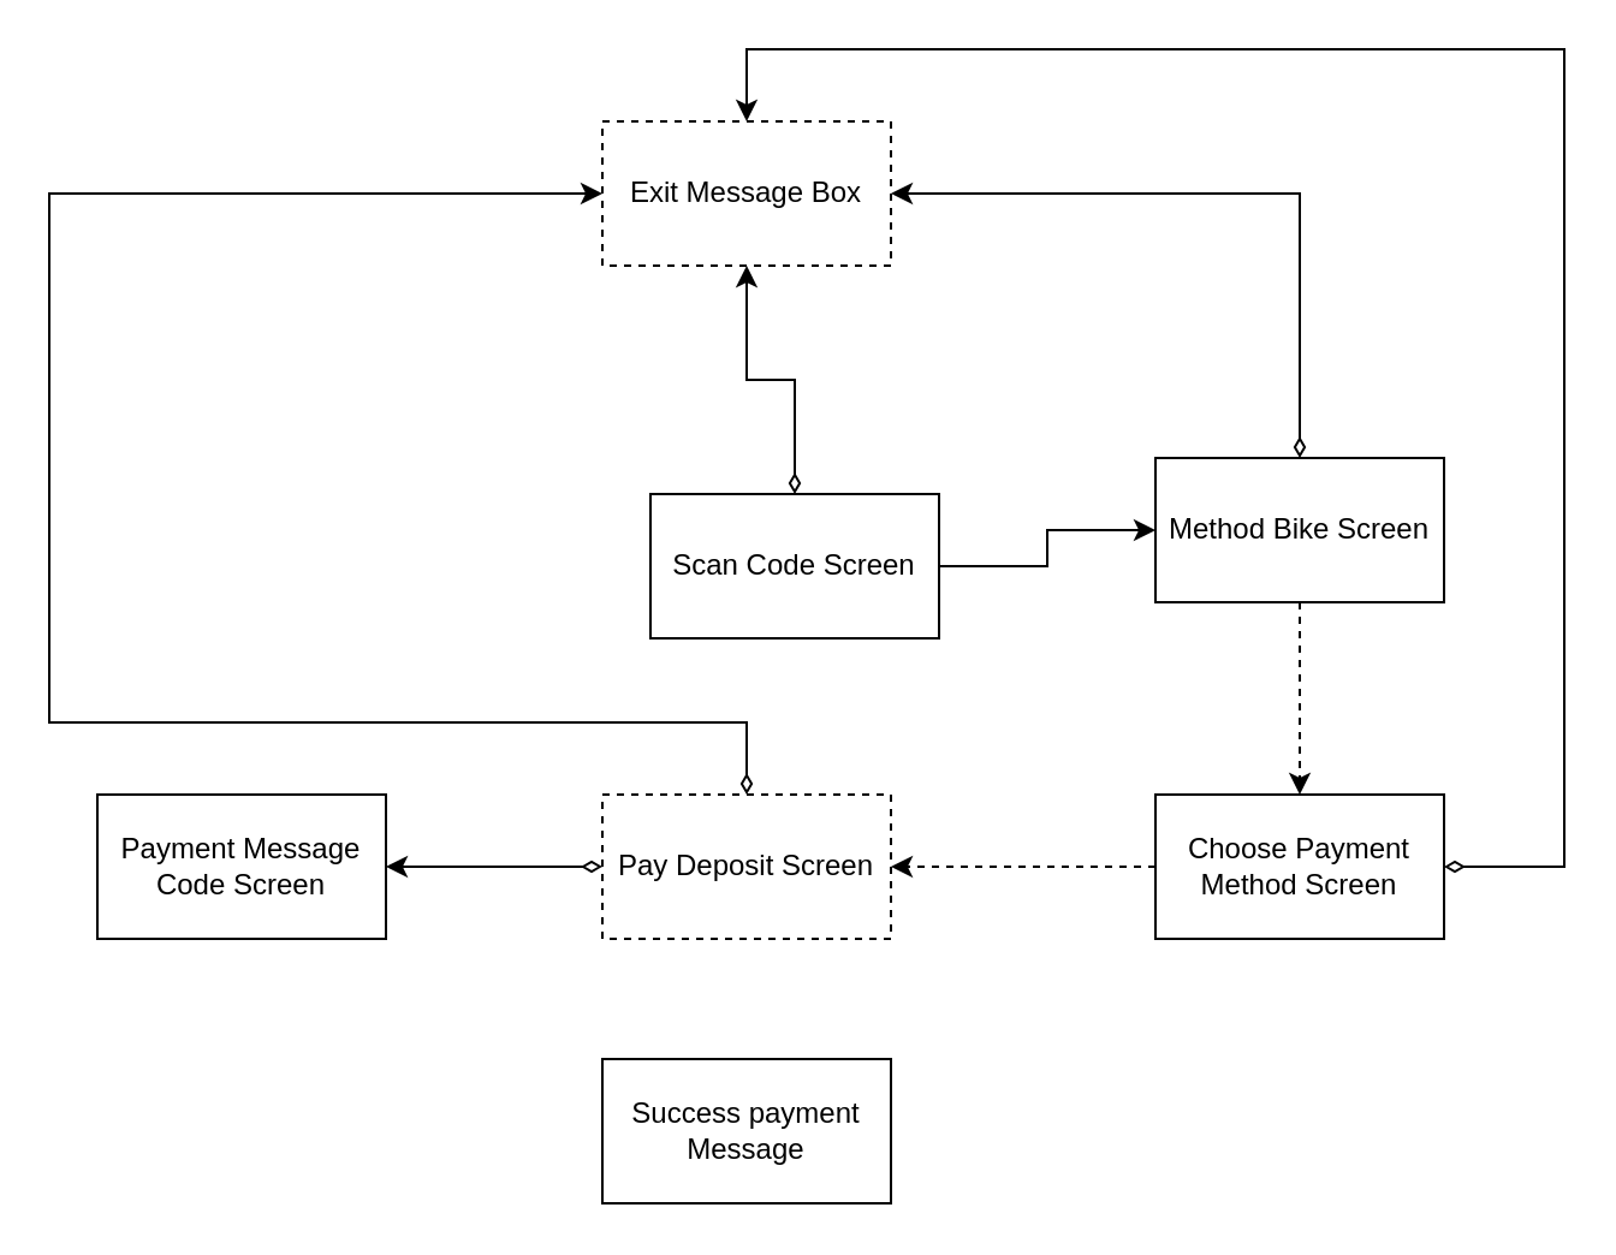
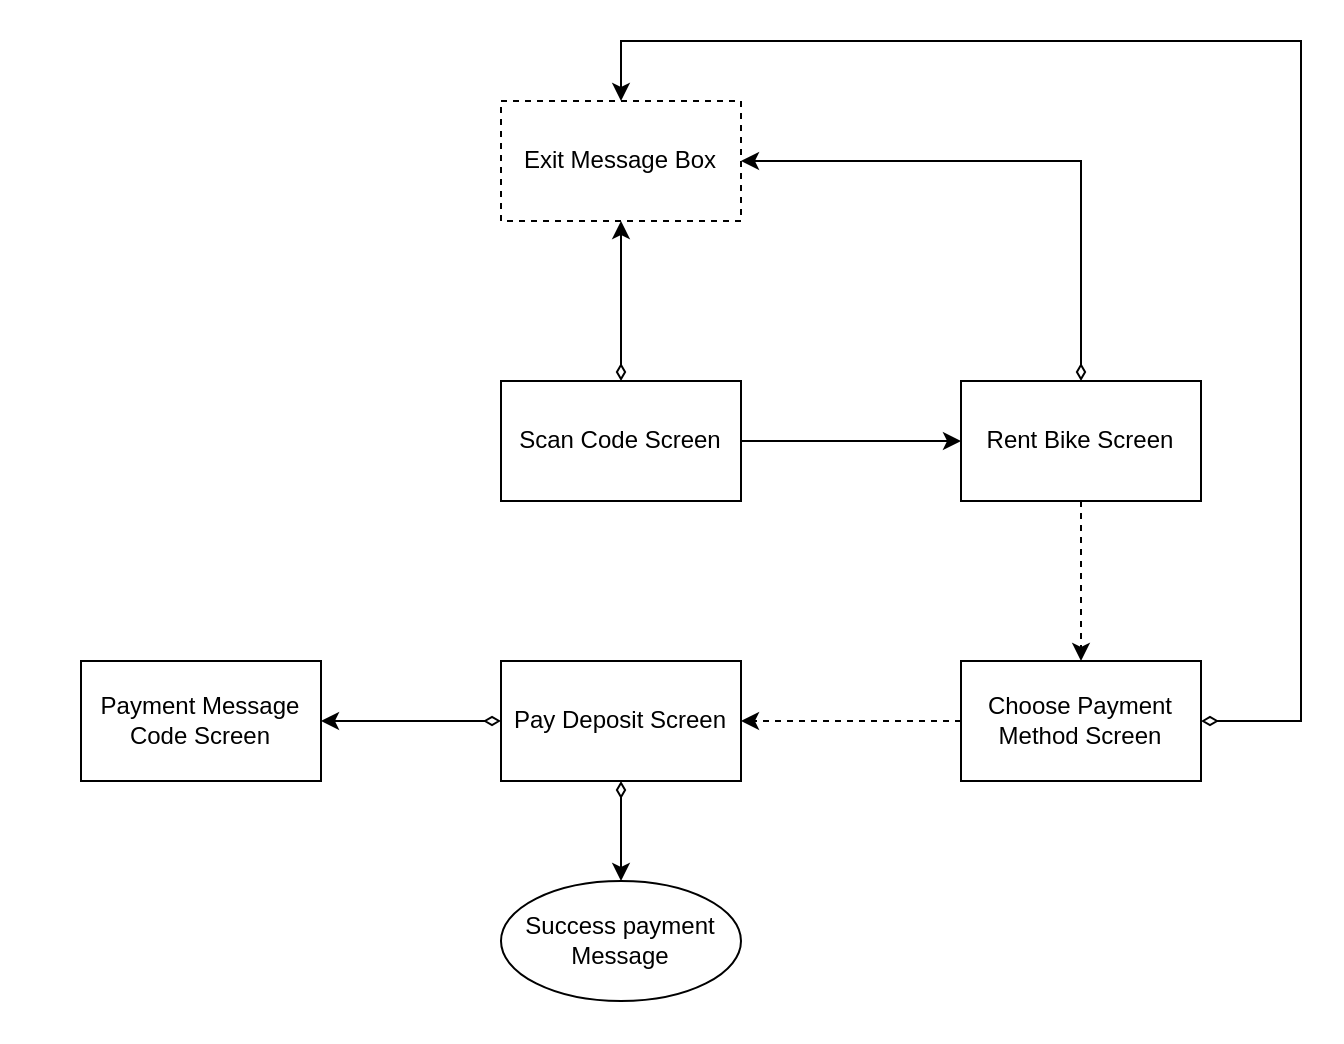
  <mxCell id="0" />
  <mxCell id="1" parent="0" />
  <mxCell id="2" style="edgeStyle=orthogonalEdgeStyle;rounded=0;orthogonalLoop=1;jettySize=auto;html=1;" edge="1" parent="1" source="4" target="7"><mxGeometry relative="1" as="geometry" /></mxCell>
  <mxCell id="3" style="edgeStyle=orthogonalEdgeStyle;rounded=0;orthogonalLoop=1;jettySize=auto;html=1;startArrow=diamondThin;startFill=0;" edge="1" parent="1" source="4" target="15"><mxGeometry relative="1" as="geometry" /></mxCell>
- <mxCell id="4" value="Scan Code Screen" style="rounded=0;whiteSpace=wrap;html=1;" vertex="1" parent="1"><mxGeometry x="270" y="205" width="120" height="60" as="geometry" /></mxCell>
+ <mxCell id="4" value="Scan Code Screen" style="rounded=0;whiteSpace=wrap;html=1;" vertex="1" parent="1"><mxGeometry x="250" y="190" width="120" height="60" as="geometry" /></mxCell>
  <mxCell id="5" style="edgeStyle=orthogonalEdgeStyle;rounded=0;orthogonalLoop=1;jettySize=auto;html=1;dashed=1;" edge="1" parent="1" source="7" target="10"><mxGeometry relative="1" as="geometry" /></mxCell>
  <mxCell id="6" style="edgeStyle=orthogonalEdgeStyle;rounded=0;orthogonalLoop=1;jettySize=auto;html=1;entryX=1;entryY=0.5;entryDx=0;entryDy=0;startArrow=diamondThin;startFill=0;" edge="1" parent="1" source="7" target="15"><mxGeometry relative="1" as="geometry"><Array as="points"><mxPoint x="540" y="80" /></Array></mxGeometry></mxCell>
- <mxCell id="7" value="Method Bike Screen" style="rounded=0;whiteSpace=wrap;html=1;" vertex="1" parent="1"><mxGeometry x="480" y="190" width="120" height="60" as="geometry" /></mxCell>
+ <mxCell id="7" value="Rent Bike Screen" style="rounded=0;whiteSpace=wrap;html=1;" vertex="1" parent="1"><mxGeometry x="480" y="190" width="120" height="60" as="geometry" /></mxCell>
  <mxCell id="8" style="edgeStyle=orthogonalEdgeStyle;rounded=0;orthogonalLoop=1;jettySize=auto;html=1;dashed=1;" edge="1" parent="1" source="10" target="14"><mxGeometry relative="1" as="geometry" /></mxCell>
  <mxCell id="9" style="edgeStyle=orthogonalEdgeStyle;rounded=0;orthogonalLoop=1;jettySize=auto;html=1;startArrow=diamondThin;startFill=0;entryX=0.5;entryY=0;entryDx=0;entryDy=0;" edge="1" parent="1" source="10" target="15"><mxGeometry relative="1" as="geometry"><mxPoint x="310" y="40" as="targetPoint" /><Array as="points"><mxPoint x="650" y="360" /><mxPoint x="650" y="20" /><mxPoint x="310" y="20" /></Array></mxGeometry></mxCell>
  <mxCell id="10" value="Choose Payment Method Screen" style="rounded=0;whiteSpace=wrap;html=1;" vertex="1" parent="1"><mxGeometry x="480" y="330" width="120" height="60" as="geometry" /></mxCell>
  <mxCell id="11" style="edgeStyle=orthogonalEdgeStyle;rounded=0;orthogonalLoop=1;jettySize=auto;html=1;startArrow=diamondThin;startFill=0;" edge="1" parent="1" source="14" target="16"><mxGeometry relative="1" as="geometry" /></mxCell>
- <mxCell id="12" style="edgeStyle=orthogonalEdgeStyle;rounded=0;orthogonalLoop=1;jettySize=auto;html=1;startArrow=diamondThin;startFill=0;entryX=0;entryY=0.5;entryDx=0;entryDy=0;" edge="1" parent="1" source="14" target="15"><mxGeometry relative="1" as="geometry"><Array as="points"><mxPoint x="310" y="300" /><mxPoint x="20" y="300" /><mxPoint x="20" y="80" /></Array></mxGeometry></mxCell>
- <mxCell id="14" value="Pay Deposit Screen" style="rounded=0;whiteSpace=wrap;html=1;dashed=1;" vertex="1" parent="1"><mxGeometry x="250" y="330" width="120" height="60" as="geometry" /></mxCell>
+ <mxCell id="13" style="edgeStyle=orthogonalEdgeStyle;rounded=0;orthogonalLoop=1;jettySize=auto;html=1;startArrow=diamondThin;startFill=0;" edge="1" parent="1" source="14" target="17"><mxGeometry relative="1" as="geometry" /></mxCell>
+ <mxCell id="14" value="Pay Deposit Screen" style="rounded=0;whiteSpace=wrap;html=1;" vertex="1" parent="1"><mxGeometry x="250" y="330" width="120" height="60" as="geometry" /></mxCell>
  <mxCell id="15" value="Exit Message Box" style="rounded=0;whiteSpace=wrap;html=1;dashed=1;" vertex="1" parent="1"><mxGeometry x="250" y="50" width="120" height="60" as="geometry" /></mxCell>
  <mxCell id="16" value="Payment Message Code Screen" style="rounded=0;whiteSpace=wrap;html=1;" vertex="1" parent="1"><mxGeometry x="40" y="330" width="120" height="60" as="geometry" /></mxCell>
- <mxCell id="17" value="Success payment&lt;br&gt;Message" style="rounded=0;whiteSpace=wrap;html=1;" vertex="1" parent="1"><mxGeometry x="250" y="440" width="120" height="60" as="geometry" /></mxCell>
+ <mxCell id="17" value="Success payment&lt;br&gt;Message" style="ellipse;whiteSpace=wrap;html=1;" vertex="1" parent="1"><mxGeometry x="250" y="440" width="120" height="60" as="geometry" /></mxCell>
